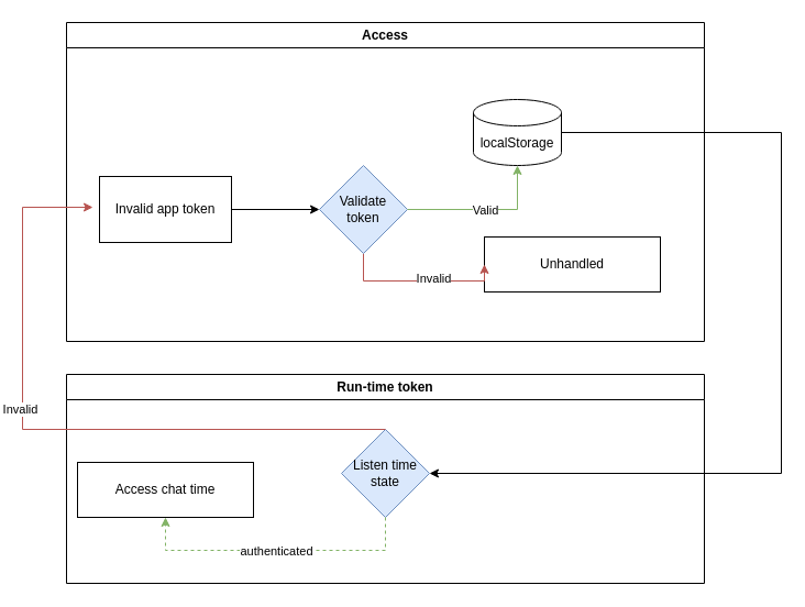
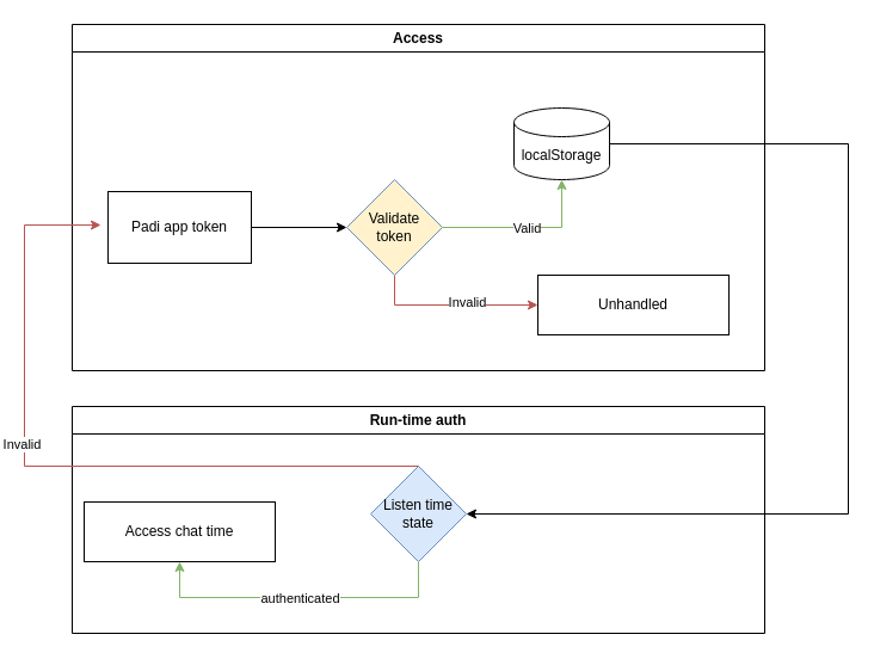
  <mxCell id="0" />
  <mxCell id="1" parent="0" />
  <mxCell id="2" value="Access" style="swimlane;whiteSpace=wrap;html=1;" vertex="1" parent="1"><mxGeometry x="60" y="20" width="580" height="290" as="geometry" /></mxCell>
  <mxCell id="3" value="" style="group" vertex="1" connectable="0" parent="2"><mxGeometry x="30" y="70" width="520" height="190" as="geometry" /></mxCell>
- <mxCell id="4" value="Unhandled" style="rounded=0;whiteSpace=wrap;html=1;movable=1;resizable=1;rotatable=1;deletable=1;editable=1;locked=0;connectable=1;" parent="3" vertex="1"><mxGeometry x="350" y="125" width="160" height="50" as="geometry" /></mxCell>
+ <mxCell id="4" value="Unhandled" style="rounded=0;whiteSpace=wrap;html=1;movable=1;resizable=1;rotatable=1;deletable=1;editable=1;locked=0;connectable=1;" parent="3" vertex="1"><mxGeometry x="360" y="140" width="160" height="50" as="geometry" /></mxCell>
  <mxCell id="5" style="edgeStyle=orthogonalEdgeStyle;rounded=0;orthogonalLoop=1;jettySize=auto;html=1;entryX=0;entryY=0.5;entryDx=0;entryDy=0;movable=1;resizable=1;rotatable=1;deletable=1;editable=1;locked=0;connectable=1;" parent="3" source="6" target="9" edge="1"><mxGeometry relative="1" as="geometry" /></mxCell>
- <mxCell id="6" value="Invalid app token" style="rounded=0;whiteSpace=wrap;html=1;movable=1;resizable=1;rotatable=1;deletable=1;editable=1;locked=0;connectable=1;" parent="3" vertex="1"><mxGeometry y="70" width="120" height="60" as="geometry" /></mxCell>
+ <mxCell id="6" value="Padi app token" style="rounded=0;whiteSpace=wrap;html=1;movable=1;resizable=1;rotatable=1;deletable=1;editable=1;locked=0;connectable=1;" parent="3" vertex="1"><mxGeometry y="70" width="120" height="60" as="geometry" /></mxCell>
  <mxCell id="7" style="edgeStyle=orthogonalEdgeStyle;rounded=0;orthogonalLoop=1;jettySize=auto;html=1;entryX=0;entryY=0.5;entryDx=0;entryDy=0;movable=1;resizable=1;rotatable=1;deletable=1;editable=1;locked=0;connectable=1;fillColor=#f8cecc;strokeColor=#b85450;" edge="1" parent="3" source="9" target="4"><mxGeometry relative="1" as="geometry"><mxPoint x="240" y="220" as="targetPoint" /><Array as="points"><mxPoint x="240" y="165" /></Array></mxGeometry></mxCell>
  <mxCell id="8" value="Invalid" style="edgeLabel;html=1;align=center;verticalAlign=middle;resizable=1;points=[];movable=1;rotatable=1;deletable=1;editable=1;locked=0;connectable=1;" vertex="1" connectable="0" parent="7"><mxGeometry x="0.172" y="3" relative="1" as="geometry"><mxPoint as="offset" /></mxGeometry></mxCell>
- <mxCell id="9" value="&lt;div&gt;Validate&lt;/div&gt;&lt;div&gt;token&lt;/div&gt;" style="rhombus;whiteSpace=wrap;html=1;movable=1;resizable=1;rotatable=1;deletable=1;editable=1;locked=0;connectable=1;fillColor=#dae8fc;strokeColor=#6c8ebf;" vertex="1" parent="3"><mxGeometry x="200" y="60" width="80" height="80" as="geometry" /></mxCell>
+ <mxCell id="9" value="&lt;div&gt;Validate&lt;/div&gt;&lt;div&gt;token&lt;/div&gt;" style="rhombus;whiteSpace=wrap;html=1;movable=1;resizable=1;rotatable=1;deletable=1;editable=1;locked=0;connectable=1;fillColor=#fff2cc;strokeColor=#6c8ebf;" vertex="1" parent="3"><mxGeometry x="200" y="60" width="80" height="80" as="geometry" /></mxCell>
  <mxCell id="10" value="localStorage" style="shape=cylinder3;whiteSpace=wrap;html=1;boundedLbl=1;backgroundOutline=1;size=12;movable=1;resizable=1;rotatable=1;deletable=1;editable=1;locked=0;connectable=1;" vertex="1" parent="3"><mxGeometry x="340" width="80" height="60" as="geometry" /></mxCell>
  <mxCell id="11" value="" style="endArrow=classic;html=1;rounded=0;exitX=1;exitY=0.5;exitDx=0;exitDy=0;entryX=0.5;entryY=1;entryDx=0;entryDy=0;entryPerimeter=0;fillColor=#d5e8d4;strokeColor=#82b366;" edge="1" parent="3" source="9" target="10"><mxGeometry relative="1" as="geometry"><mxPoint x="310" y="190" as="sourcePoint" /><mxPoint x="410" y="190" as="targetPoint" /><Array as="points"><mxPoint x="380" y="100" /></Array></mxGeometry></mxCell>
  <mxCell id="12" value="Valid" style="edgeLabel;resizable=0;html=1;;align=center;verticalAlign=middle;" connectable="0" vertex="1" parent="11"><mxGeometry relative="1" as="geometry" /></mxCell>
- <mxCell id="13" value="Run-time token" style="swimlane;whiteSpace=wrap;html=1;" vertex="1" parent="1"><mxGeometry x="60" y="340" width="580" height="190" as="geometry" /></mxCell>
+ <mxCell id="13" value="Run-time auth" style="swimlane;whiteSpace=wrap;html=1;" vertex="1" parent="1"><mxGeometry x="60" y="340" width="580" height="190" as="geometry" /></mxCell>
  <mxCell id="14" value="Listen time state" style="rhombus;whiteSpace=wrap;html=1;movable=1;resizable=1;rotatable=1;deletable=1;editable=1;locked=0;connectable=1;fillColor=#dae8fc;strokeColor=#6c8ebf;" vertex="1" parent="13"><mxGeometry x="250" y="50" width="80" height="80" as="geometry" /></mxCell>
- <mxCell id="15" value="" style="endArrow=classic;html=1;rounded=0;exitX=0.5;exitY=1;exitDx=0;exitDy=0;fillColor=#d5e8d4;strokeColor=#82b366;entryX=0.5;entryY=1;entryDx=0;entryDy=0;dashed=1;" edge="1" parent="13" source="14" target="17"><mxGeometry relative="1" as="geometry"><mxPoint x="320" y="50" as="sourcePoint" /><mxPoint x="100" y="50" as="targetPoint" /><Array as="points"><mxPoint x="290" y="160" /><mxPoint x="90" y="160" /></Array></mxGeometry></mxCell>
+ <mxCell id="15" value="" style="endArrow=classic;html=1;rounded=0;exitX=0.5;exitY=1;exitDx=0;exitDy=0;fillColor=#d5e8d4;strokeColor=#82b366;entryX=0.5;entryY=1;entryDx=0;entryDy=0;" edge="1" parent="13" source="14" target="17"><mxGeometry relative="1" as="geometry"><mxPoint x="320" y="50" as="sourcePoint" /><mxPoint x="100" y="50" as="targetPoint" /><Array as="points"><mxPoint x="290" y="160" /><mxPoint x="90" y="160" /></Array></mxGeometry></mxCell>
  <mxCell id="16" value="authenticated" style="edgeLabel;resizable=0;html=1;;align=center;verticalAlign=middle;" connectable="0" vertex="1" parent="15"><mxGeometry relative="1" as="geometry" /></mxCell>
  <mxCell id="17" value="Access chat time" style="rounded=0;whiteSpace=wrap;html=1;movable=1;resizable=1;rotatable=1;deletable=1;editable=1;locked=0;connectable=1;" vertex="1" parent="13"><mxGeometry x="10" y="80" width="160" height="50" as="geometry" /></mxCell>
  <mxCell id="18" style="edgeStyle=orthogonalEdgeStyle;rounded=0;orthogonalLoop=1;jettySize=auto;html=1;entryX=1;entryY=0.5;entryDx=0;entryDy=0;" edge="1" parent="1" source="10" target="14"><mxGeometry relative="1" as="geometry"><Array as="points"><mxPoint x="710" y="120" /><mxPoint x="710" y="430" /></Array></mxGeometry></mxCell>
  <mxCell id="19" style="edgeStyle=orthogonalEdgeStyle;rounded=0;orthogonalLoop=1;jettySize=auto;html=1;entryX=-0.05;entryY=0.467;entryDx=0;entryDy=0;movable=1;resizable=1;rotatable=1;deletable=1;editable=1;locked=0;connectable=1;fillColor=#f8cecc;strokeColor=#b85450;exitX=0.5;exitY=0;exitDx=0;exitDy=0;entryPerimeter=0;" edge="1" parent="1" source="14" target="6"><mxGeometry relative="1" as="geometry"><mxPoint x="460" y="265" as="targetPoint" /><mxPoint x="340" y="240" as="sourcePoint" /><Array as="points"><mxPoint x="20" y="390" /><mxPoint x="20" y="188" /></Array></mxGeometry></mxCell>
  <mxCell id="20" value="Invalid" style="edgeLabel;html=1;align=center;verticalAlign=middle;resizable=1;points=[];movable=1;rotatable=1;deletable=1;editable=1;locked=0;connectable=1;" vertex="1" connectable="0" parent="19"><mxGeometry x="0.172" y="3" relative="1" as="geometry"><mxPoint as="offset" /></mxGeometry></mxCell>
